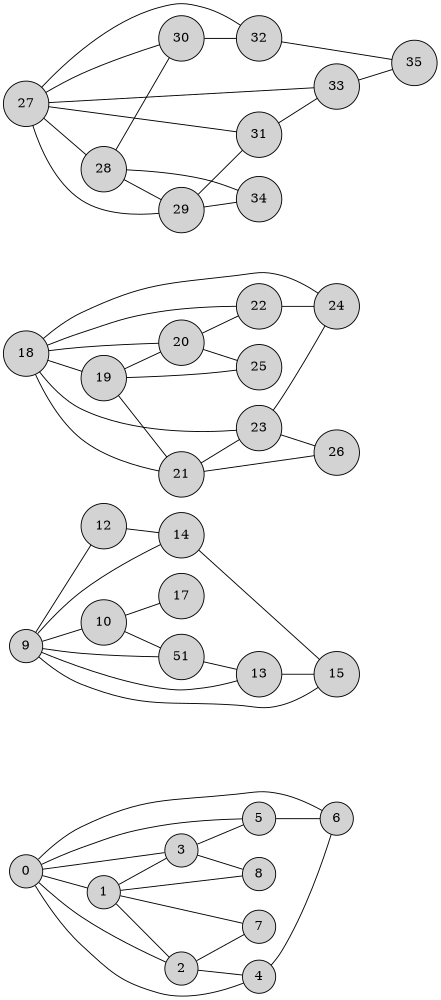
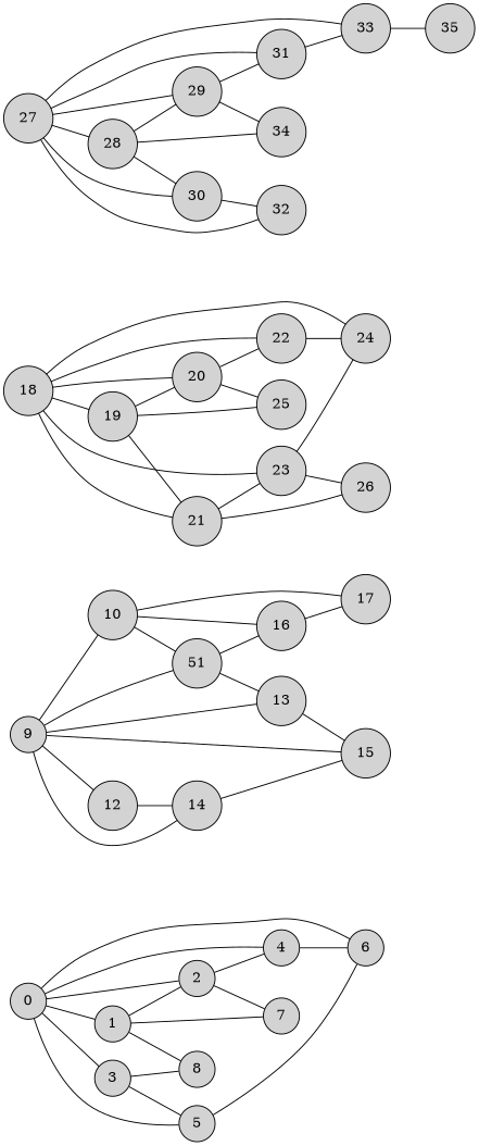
  graph {
    rankdir=LR
    node [shape=circle style=filled]
    0 [height=0.25]
    1 [height=0.25]
    2 [height=0.25]
    3 [height=0.25]
    4 [height=0.25]
    5 [height=0.25]
    6 [height=0.25]
    7 [height=0.25]
    8 [height=0.25]
    17 [height=0.25]
    9 [height=0.25]
    10 [height=0.25]
    n13 [height=0.25 label=51]
    12 [height=0.25]
    13 [height=0.25]
    14 [height=0.25]
    15 [height=0.25]
+   16 [height=0.25]
    18 [height=0.25]
    19 [height=0.25]
    20 [height=0.25]
    21 [height=0.25]
    22 [height=0.25]
    23 [height=0.25]
    24 [height=0.25]
    25 [height=0.25]
    26 [height=0.25]
    27 [height=0.25]
    28 [height=0.25]
    29 [height=0.25]
    30 [height=0.25]
    31 [height=0.25]
    32 [height=0.25]
    33 [height=0.25]
    34 [height=0.25]
    35 [height=0.25]
    0 -- 1
    0 -- 2
    0 -- 3
    0 -- 4
    0 -- 5
    0 -- 6
    1 -- 2
-   1 -- 3
    1 -- 7
    1 -- 8
    2 -- 4
    2 -- 7
    3 -- 5
    3 -- 8
    4 -- 6
    5 -- 6
    9 -- 10
    9 -- n13
    9 -- 12
    9 -- 13
    9 -- 14
    9 -- 15
    10 -- 17
    10 -- n13
+   10 -- 16
    n13 -- 13
+   n13 -- 16
    12 -- 14
    13 -- 15
    14 -- 15
+   16 -- 17
    18 -- 19
    18 -- 20
    18 -- 21
    18 -- 22
    18 -- 23
    18 -- 24
    19 -- 20
    19 -- 21
    19 -- 25
    20 -- 22
    20 -- 25
    21 -- 23
    21 -- 26
    22 -- 24
    23 -- 24
    23 -- 26
    27 -- 28
    27 -- 29
    27 -- 30
    27 -- 31
    27 -- 32
    27 -- 33
    28 -- 29
    28 -- 30
    28 -- 34
    29 -- 31
    29 -- 34
    30 -- 32
    31 -- 33
-   32 -- 35
    33 -- 35
  }
